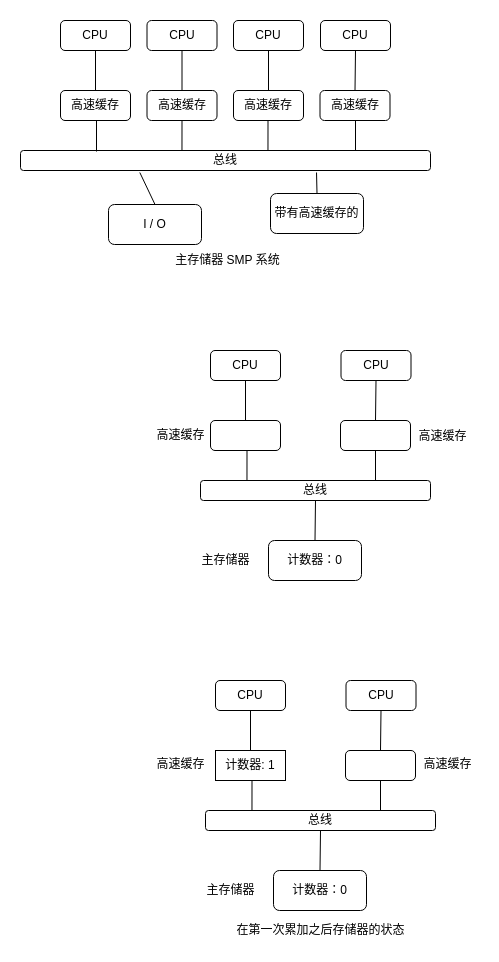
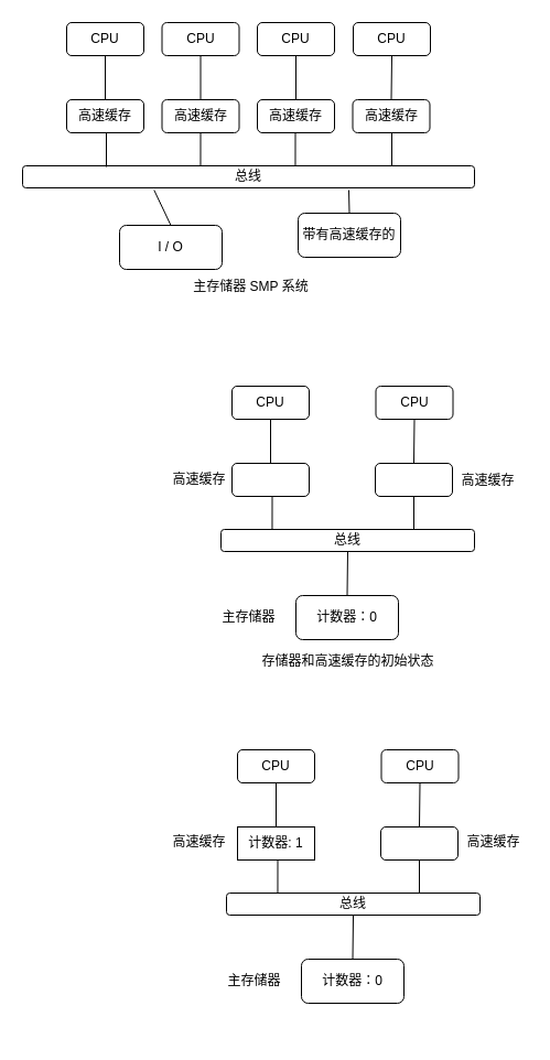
  <mxCell id="0" />
  <mxCell id="1" parent="0" />
  <mxCell id="2" value="" style="group" parent="1" vertex="1" connectable="0"><mxGeometry x="20" y="20" width="410" height="250" as="geometry" /></mxCell>
  <mxCell id="3" value="CPU" style="rounded=1;whiteSpace=wrap;html=1;" parent="2" vertex="1"><mxGeometry x="40" width="70" height="30" as="geometry" /></mxCell>
  <mxCell id="4" value="高速缓存" style="rounded=1;whiteSpace=wrap;html=1;" parent="2" vertex="1"><mxGeometry x="40" y="70" width="70" height="30" as="geometry" /></mxCell>
  <mxCell id="5" value="CPU" style="rounded=1;whiteSpace=wrap;html=1;" parent="2" vertex="1"><mxGeometry x="126.5" width="70" height="30" as="geometry" /></mxCell>
  <mxCell id="6" value="CPU" style="rounded=1;whiteSpace=wrap;html=1;" parent="2" vertex="1"><mxGeometry x="213" width="70" height="30" as="geometry" /></mxCell>
  <mxCell id="7" value="CPU" style="rounded=1;whiteSpace=wrap;html=1;" parent="2" vertex="1"><mxGeometry x="300" width="70" height="30" as="geometry" /></mxCell>
  <mxCell id="8" value="" style="endArrow=none;html=1;entryX=0.5;entryY=1;entryDx=0;entryDy=0;exitX=0.5;exitY=0;exitDx=0;exitDy=0;" parent="2" source="4" target="3" edge="1"><mxGeometry width="50" height="50" relative="1" as="geometry"><mxPoint y="170" as="sourcePoint" /><mxPoint x="50" y="120" as="targetPoint" /></mxGeometry></mxCell>
  <mxCell id="9" value="高速缓存" style="rounded=1;whiteSpace=wrap;html=1;" parent="2" vertex="1"><mxGeometry x="126.5" y="70" width="70" height="30" as="geometry" /></mxCell>
  <mxCell id="10" value="高速缓存" style="rounded=1;whiteSpace=wrap;html=1;" parent="2" vertex="1"><mxGeometry x="213" y="70" width="70" height="30" as="geometry" /></mxCell>
  <mxCell id="11" value="高速缓存" style="rounded=1;whiteSpace=wrap;html=1;" parent="2" vertex="1"><mxGeometry x="299.5" y="70" width="70" height="30" as="geometry" /></mxCell>
  <mxCell id="12" value="" style="endArrow=none;html=1;entryX=0.5;entryY=1;entryDx=0;entryDy=0;exitX=0.5;exitY=0;exitDx=0;exitDy=0;" parent="2" source="9" target="5" edge="1"><mxGeometry width="50" height="50" relative="1" as="geometry"><mxPoint x="95" y="90" as="sourcePoint" /><mxPoint x="95" y="50" as="targetPoint" /></mxGeometry></mxCell>
  <mxCell id="13" value="" style="endArrow=none;html=1;entryX=0.5;entryY=1;entryDx=0;entryDy=0;exitX=0.5;exitY=0;exitDx=0;exitDy=0;" parent="2" source="10" target="6" edge="1"><mxGeometry width="50" height="50" relative="1" as="geometry"><mxPoint x="105" y="100" as="sourcePoint" /><mxPoint x="105" y="60" as="targetPoint" /></mxGeometry></mxCell>
  <mxCell id="14" value="" style="endArrow=none;html=1;entryX=0.5;entryY=1;entryDx=0;entryDy=0;exitX=0.5;exitY=0;exitDx=0;exitDy=0;" parent="2" source="11" target="7" edge="1"><mxGeometry width="50" height="50" relative="1" as="geometry"><mxPoint x="115" y="110" as="sourcePoint" /><mxPoint x="115" y="70" as="targetPoint" /></mxGeometry></mxCell>
  <mxCell id="15" value="I / O" style="rounded=1;whiteSpace=wrap;html=1;" parent="2" vertex="1"><mxGeometry x="88" y="184" width="93" height="40" as="geometry" /></mxCell>
  <mxCell id="16" value="带有高速缓存的" style="rounded=1;whiteSpace=wrap;html=1;" parent="2" vertex="1"><mxGeometry x="250" y="173" width="93" height="40" as="geometry" /></mxCell>
  <mxCell id="17" value="" style="endArrow=none;html=1;entryX=0.5;entryY=0;entryDx=0;entryDy=0;exitX=0.291;exitY=1.1;exitDx=0;exitDy=0;exitPerimeter=0;" parent="2" source="19" target="15" edge="1"><mxGeometry width="50" height="50" relative="1" as="geometry"><mxPoint x="122" y="130" as="sourcePoint" /><mxPoint x="110" y="220" as="targetPoint" /></mxGeometry></mxCell>
  <mxCell id="18" value="" style="endArrow=none;html=1;entryX=0.5;entryY=0;entryDx=0;entryDy=0;exitX=0.722;exitY=1.1;exitDx=0;exitDy=0;exitPerimeter=0;" parent="2" source="19" target="16" edge="1"><mxGeometry width="50" height="50" relative="1" as="geometry"><mxPoint x="295" y="130" as="sourcePoint" /><mxPoint x="290" y="240" as="targetPoint" /></mxGeometry></mxCell>
  <mxCell id="19" value="总线" style="rounded=1;whiteSpace=wrap;html=1;" parent="2" vertex="1"><mxGeometry y="130" width="410" height="20" as="geometry" /></mxCell>
  <mxCell id="20" value="" style="endArrow=none;html=1;entryX=0.5;entryY=1;entryDx=0;entryDy=0;" parent="2" edge="1"><mxGeometry width="50" height="50" relative="1" as="geometry"><mxPoint x="76" y="131" as="sourcePoint" /><mxPoint x="76" y="100" as="targetPoint" /></mxGeometry></mxCell>
  <mxCell id="21" value="" style="endArrow=none;html=1;entryX=0.391;entryY=0;entryDx=0;entryDy=0;exitX=0.5;exitY=1;exitDx=0;exitDy=0;entryPerimeter=0;" parent="2" edge="1"><mxGeometry width="50" height="50" relative="1" as="geometry"><mxPoint x="247.5" y="100" as="sourcePoint" /><mxPoint x="247.483" y="130" as="targetPoint" /></mxGeometry></mxCell>
  <mxCell id="22" value="" style="endArrow=none;html=1;" parent="2" edge="1"><mxGeometry width="50" height="50" relative="1" as="geometry"><mxPoint x="335" y="100" as="sourcePoint" /><mxPoint x="335" y="130" as="targetPoint" /></mxGeometry></mxCell>
  <mxCell id="23" value="" style="endArrow=none;html=1;entryX=0.391;entryY=0;entryDx=0;entryDy=0;exitX=0.5;exitY=1;exitDx=0;exitDy=0;entryPerimeter=0;" parent="2" edge="1"><mxGeometry width="50" height="50" relative="1" as="geometry"><mxPoint x="161.5" y="100" as="sourcePoint" /><mxPoint x="161.483" y="130" as="targetPoint" /></mxGeometry></mxCell>
  <mxCell id="24" value="主存储器 SMP 系统" style="text;html=1;resizable=0;autosize=1;align=center;verticalAlign=middle;points=[];fillColor=none;strokeColor=none;rounded=0;" parent="2" vertex="1"><mxGeometry x="126.5" y="230" width="160" height="20" as="geometry" /></mxCell>
  <mxCell id="25" value="" style="group" parent="1" vertex="1" connectable="0"><mxGeometry x="195" y="350" width="235" height="260" as="geometry" /></mxCell>
  <mxCell id="26" value="CPU" style="rounded=1;whiteSpace=wrap;html=1;" parent="25" vertex="1"><mxGeometry x="15" width="70" height="30" as="geometry" /></mxCell>
  <mxCell id="27" value="CPU" style="rounded=1;whiteSpace=wrap;html=1;" parent="25" vertex="1"><mxGeometry x="145.5" width="70" height="30" as="geometry" /></mxCell>
  <mxCell id="28" value="" style="rounded=1;whiteSpace=wrap;html=1;" parent="25" vertex="1"><mxGeometry x="15" y="70" width="70" height="30" as="geometry" /></mxCell>
  <mxCell id="29" value="" style="rounded=1;whiteSpace=wrap;html=1;" parent="25" vertex="1"><mxGeometry x="145" y="70" width="70" height="30" as="geometry" /></mxCell>
  <mxCell id="30" value="" style="endArrow=none;html=1;entryX=0.5;entryY=1;entryDx=0;entryDy=0;exitX=0.5;exitY=0;exitDx=0;exitDy=0;" parent="25" source="28" target="26" edge="1"><mxGeometry width="50" height="50" relative="1" as="geometry"><mxPoint x="-93" y="100" as="sourcePoint" /><mxPoint x="-93" y="60" as="targetPoint" /></mxGeometry></mxCell>
  <mxCell id="31" value="" style="endArrow=none;html=1;entryX=0.5;entryY=1;entryDx=0;entryDy=0;exitX=0.5;exitY=0;exitDx=0;exitDy=0;" parent="25" source="29" target="27" edge="1"><mxGeometry width="50" height="50" relative="1" as="geometry"><mxPoint x="-39.5" y="110" as="sourcePoint" /><mxPoint x="-39.5" y="70" as="targetPoint" /></mxGeometry></mxCell>
  <mxCell id="32" value="计数器：0" style="rounded=1;whiteSpace=wrap;html=1;" parent="25" vertex="1"><mxGeometry x="73" y="190" width="93" height="40" as="geometry" /></mxCell>
  <mxCell id="33" value="" style="endArrow=none;html=1;entryX=0.5;entryY=0;entryDx=0;entryDy=0;exitX=0.5;exitY=1;exitDx=0;exitDy=0;" parent="25" source="34" target="32" edge="1"><mxGeometry width="50" height="50" relative="1" as="geometry"><mxPoint x="120" y="130" as="sourcePoint" /><mxPoint x="115" y="240" as="targetPoint" /></mxGeometry></mxCell>
  <mxCell id="34" value="总线" style="rounded=1;whiteSpace=wrap;html=1;" parent="25" vertex="1"><mxGeometry x="5" y="130" width="230" height="20" as="geometry" /></mxCell>
  <mxCell id="35" value="" style="endArrow=none;html=1;entryX=0.391;entryY=0;entryDx=0;entryDy=0;exitX=0.5;exitY=1;exitDx=0;exitDy=0;entryPerimeter=0;" parent="25" edge="1"><mxGeometry width="50" height="50" relative="1" as="geometry"><mxPoint x="51.5" y="100" as="sourcePoint" /><mxPoint x="51.483" y="130" as="targetPoint" /></mxGeometry></mxCell>
  <mxCell id="36" value="" style="endArrow=none;html=1;" parent="25" edge="1"><mxGeometry width="50" height="50" relative="1" as="geometry"><mxPoint x="180" y="100" as="sourcePoint" /><mxPoint x="180" y="130" as="targetPoint" /></mxGeometry></mxCell>
+ <mxCell id="37" value="存储器和高速缓存的初始状态" style="text;html=1;resizable=0;autosize=1;align=center;verticalAlign=middle;points=[];fillColor=none;strokeColor=none;rounded=0;" parent="25" vertex="1"><mxGeometry x="35" y="240" width="170" height="20" as="geometry" /></mxCell>
  <mxCell id="38" value="主存储器" style="text;html=1;resizable=0;autosize=1;align=center;verticalAlign=middle;points=[];fillColor=none;strokeColor=none;rounded=0;" parent="25" vertex="1"><mxGeometry y="200" width="60" height="20" as="geometry" /></mxCell>
  <mxCell id="39" value="" style="group" parent="1" vertex="1" connectable="0"><mxGeometry x="200" y="680" width="235" height="260" as="geometry" /></mxCell>
  <mxCell id="40" value="CPU" style="rounded=1;whiteSpace=wrap;html=1;" parent="39" vertex="1"><mxGeometry x="15" width="70" height="30" as="geometry" /></mxCell>
  <mxCell id="41" value="CPU" style="rounded=1;whiteSpace=wrap;html=1;" parent="39" vertex="1"><mxGeometry x="145.5" width="70" height="30" as="geometry" /></mxCell>
  <mxCell id="42" value="计数器: 1" style="whiteSpace=wrap;html=1;rounded=0;" parent="39" vertex="1"><mxGeometry x="15" y="70" width="70" height="30" as="geometry" /></mxCell>
  <mxCell id="43" value="" style="rounded=1;whiteSpace=wrap;html=1;" parent="39" vertex="1"><mxGeometry x="145" y="70" width="70" height="30" as="geometry" /></mxCell>
  <mxCell id="44" value="" style="endArrow=none;html=1;entryX=0.5;entryY=1;entryDx=0;entryDy=0;exitX=0.5;exitY=0;exitDx=0;exitDy=0;" parent="39" source="42" target="40" edge="1"><mxGeometry width="50" height="50" relative="1" as="geometry"><mxPoint x="-93" y="100" as="sourcePoint" /><mxPoint x="-93" y="60" as="targetPoint" /></mxGeometry></mxCell>
  <mxCell id="45" value="" style="endArrow=none;html=1;entryX=0.5;entryY=1;entryDx=0;entryDy=0;exitX=0.5;exitY=0;exitDx=0;exitDy=0;" parent="39" source="43" target="41" edge="1"><mxGeometry width="50" height="50" relative="1" as="geometry"><mxPoint x="-39.5" y="110" as="sourcePoint" /><mxPoint x="-39.5" y="70" as="targetPoint" /></mxGeometry></mxCell>
  <mxCell id="46" value="计数器：0" style="rounded=1;whiteSpace=wrap;html=1;" parent="39" vertex="1"><mxGeometry x="73" y="190" width="93" height="40" as="geometry" /></mxCell>
  <mxCell id="47" value="" style="endArrow=none;html=1;entryX=0.5;entryY=0;entryDx=0;entryDy=0;exitX=0.5;exitY=1;exitDx=0;exitDy=0;" parent="39" source="48" target="46" edge="1"><mxGeometry width="50" height="50" relative="1" as="geometry"><mxPoint x="120" y="130" as="sourcePoint" /><mxPoint x="115" y="240" as="targetPoint" /></mxGeometry></mxCell>
  <mxCell id="48" value="总线" style="rounded=1;whiteSpace=wrap;html=1;" parent="39" vertex="1"><mxGeometry x="5" y="130" width="230" height="20" as="geometry" /></mxCell>
  <mxCell id="49" value="" style="endArrow=none;html=1;entryX=0.391;entryY=0;entryDx=0;entryDy=0;exitX=0.5;exitY=1;exitDx=0;exitDy=0;entryPerimeter=0;" parent="39" edge="1"><mxGeometry width="50" height="50" relative="1" as="geometry"><mxPoint x="51.5" y="100" as="sourcePoint" /><mxPoint x="51.483" y="130" as="targetPoint" /></mxGeometry></mxCell>
  <mxCell id="50" value="" style="endArrow=none;html=1;" parent="39" edge="1"><mxGeometry width="50" height="50" relative="1" as="geometry"><mxPoint x="180" y="100" as="sourcePoint" /><mxPoint x="180" y="130" as="targetPoint" /></mxGeometry></mxCell>
- <mxCell id="51" value="在第一次累加之后存储器的状态" style="text;html=1;resizable=0;autosize=1;align=center;verticalAlign=middle;points=[];fillColor=none;strokeColor=none;rounded=0;" parent="39" vertex="1"><mxGeometry x="30" y="240" width="180" height="20" as="geometry" /></mxCell>
  <mxCell id="52" value="主存储器" style="text;html=1;resizable=0;autosize=1;align=center;verticalAlign=middle;points=[];fillColor=none;strokeColor=none;rounded=0;" parent="39" vertex="1"><mxGeometry y="200" width="60" height="20" as="geometry" /></mxCell>
  <mxCell id="53" value="高速缓存" style="text;html=1;resizable=0;autosize=1;align=center;verticalAlign=middle;points=[];fillColor=none;strokeColor=none;rounded=0;" parent="1" vertex="1"><mxGeometry x="417" y="754" width="60" height="20" as="geometry" /></mxCell>
  <mxCell id="54" value="高速缓存" style="text;html=1;resizable=0;autosize=1;align=center;verticalAlign=middle;points=[];fillColor=none;strokeColor=none;rounded=0;" parent="1" vertex="1"><mxGeometry x="150" y="754" width="60" height="20" as="geometry" /></mxCell>
  <mxCell id="55" value="高速缓存" style="text;html=1;resizable=0;autosize=1;align=center;verticalAlign=middle;points=[];fillColor=none;strokeColor=none;rounded=0;" parent="1" vertex="1"><mxGeometry x="412" y="426" width="60" height="20" as="geometry" /></mxCell>
  <mxCell id="56" value="高速缓存" style="text;html=1;resizable=0;autosize=1;align=center;verticalAlign=middle;points=[];fillColor=none;strokeColor=none;rounded=0;" parent="1" vertex="1"><mxGeometry x="150" y="425" width="60" height="20" as="geometry" /></mxCell>
